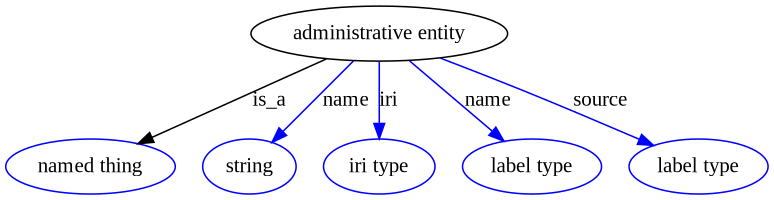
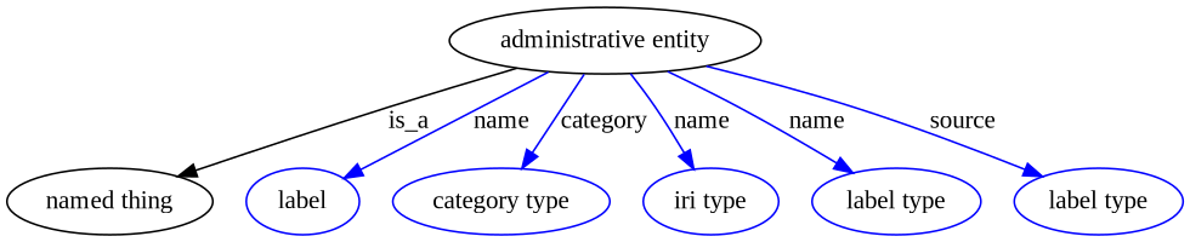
  digraph {
    fontname="Liberation Serif"
    node [fontname="Liberation Serif" color=blue]
    edge [fontname="Liberation Serif" color=blue style=solid]
    n1 [height=0.5 label="administrative entity" width=2.329 color=""]
-   "named thing" [height=0.5 width=1.5346]
-   n3 [height=0.5 label=string width=0.84854]
+   "named thing" [height=0.5 width=1.5346 color=""]
+   n3 [height=0.5 label=label width=0.84854]
+   n4 [height=0.5 label="category type" width=1.6249]
    n5 [height=0.5 label="iri type" width=1.011]
    n6 [height=0.5 label="label type" width=1.2638]
    n7 [height=0.5 label="label type" width=1.2638]
    n1 -> "named thing" [label=is_a color="" style=""]
    n1 -> n3 [label=name]
-   n1 -> n5 [label=iri]
+   n1 -> n4 [label=category]
+   n1 -> n5 [label=name]
    n1 -> n6 [label=name]
    n1 -> n7 [label=source]
  }
